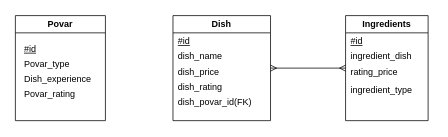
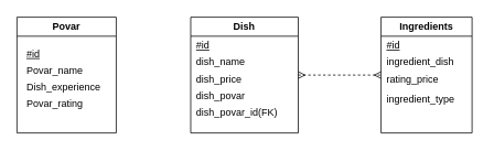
  <mxCell id="0" />
  <mxCell id="1" parent="0" />
  <mxCell id="2" value="Povar" style="swimlane;whiteSpace=wrap;html=1;" vertex="1" parent="1"><mxGeometry x="20" y="20" width="120" height="140" as="geometry" /></mxCell>
  <mxCell id="3" value="&lt;u&gt;#id&lt;/u&gt;" style="text;html=1;align=left;verticalAlign=middle;resizable=0;points=[];autosize=1;strokeColor=none;fillColor=none;" vertex="1" parent="2"><mxGeometry x="10" y="30" width="40" height="30" as="geometry" /></mxCell>
- <mxCell id="4" value="Povar_type" style="text;html=1;align=left;verticalAlign=middle;resizable=0;points=[];autosize=1;strokeColor=none;fillColor=none;" vertex="1" parent="2"><mxGeometry x="10" y="50" width="90" height="30" as="geometry" /></mxCell>
+ <mxCell id="4" value="Povar_name" style="text;html=1;align=left;verticalAlign=middle;resizable=0;points=[];autosize=1;strokeColor=none;fillColor=none;" vertex="1" parent="2"><mxGeometry x="10" y="50" width="90" height="30" as="geometry" /></mxCell>
  <mxCell id="5" value="Dish_experience" style="text;html=1;align=left;verticalAlign=middle;resizable=0;points=[];autosize=1;strokeColor=none;fillColor=none;" vertex="1" parent="2"><mxGeometry x="10" y="70" width="120" height="30" as="geometry" /></mxCell>
  <mxCell id="6" value="Povar_rating" style="text;html=1;align=left;verticalAlign=middle;resizable=0;points=[];autosize=1;strokeColor=none;fillColor=none;" vertex="1" parent="2"><mxGeometry x="10" y="90" width="90" height="30" as="geometry" /></mxCell>
- <mxCell id="7" style="edgeStyle=orthogonalEdgeStyle;rounded=0;orthogonalLoop=1;jettySize=auto;html=1;entryX=0;entryY=0.5;entryDx=0;entryDy=0;endArrow=ERmany;endFill=0;startArrow=ERmany;startFill=0;" edge="1" parent="1" source="8" target="14"><mxGeometry relative="1" as="geometry" /></mxCell>
+ <mxCell id="7" style="edgeStyle=orthogonalEdgeStyle;rounded=0;orthogonalLoop=1;jettySize=auto;html=1;entryX=0;entryY=0.5;entryDx=0;entryDy=0;endArrow=ERmany;endFill=0;startArrow=ERmany;startFill=0;dashed=1;" edge="1" parent="1" source="8" target="14"><mxGeometry relative="1" as="geometry" /></mxCell>
  <mxCell id="8" value="Dish" style="swimlane;whiteSpace=wrap;html=1;" vertex="1" parent="1"><mxGeometry x="230" y="20" width="130" height="140" as="geometry" /></mxCell>
  <mxCell id="9" value="&lt;u&gt;#id&lt;/u&gt;" style="text;html=1;align=left;verticalAlign=middle;resizable=0;points=[];autosize=1;strokeColor=none;fillColor=none;" vertex="1" parent="8"><mxGeometry x="5" y="20" width="40" height="30" as="geometry" /></mxCell>
  <mxCell id="10" value="dish_name" style="text;html=1;align=left;verticalAlign=middle;resizable=0;points=[];autosize=1;strokeColor=none;fillColor=none;" vertex="1" parent="8"><mxGeometry x="5" y="40" width="80" height="30" as="geometry" /></mxCell>
  <mxCell id="11" value="dish_price" style="text;html=1;align=left;verticalAlign=middle;resizable=0;points=[];autosize=1;strokeColor=none;fillColor=none;" vertex="1" parent="8"><mxGeometry x="5" y="60" width="80" height="30" as="geometry" /></mxCell>
- <mxCell id="12" value="dish_rating" style="text;html=1;align=left;verticalAlign=middle;resizable=0;points=[];autosize=1;strokeColor=none;fillColor=none;" vertex="1" parent="8"><mxGeometry x="5" y="80" width="80" height="30" as="geometry" /></mxCell>
+ <mxCell id="12" value="dish_povar" style="text;html=1;align=left;verticalAlign=middle;resizable=0;points=[];autosize=1;strokeColor=none;fillColor=none;" vertex="1" parent="8"><mxGeometry x="5" y="80" width="80" height="30" as="geometry" /></mxCell>
  <mxCell id="13" value="dish_povar_id(FK)" style="text;html=1;align=left;verticalAlign=middle;resizable=0;points=[];autosize=1;strokeColor=none;fillColor=none;" vertex="1" parent="8"><mxGeometry x="5" y="100" width="120" height="30" as="geometry" /></mxCell>
  <mxCell id="14" value="Ingredients" style="swimlane;whiteSpace=wrap;html=1;" vertex="1" parent="1"><mxGeometry x="460" y="20" width="110" height="140" as="geometry" /></mxCell>
  <mxCell id="15" value="&lt;u&gt;#id&lt;/u&gt;" style="text;html=1;align=left;verticalAlign=middle;resizable=0;points=[];autosize=1;strokeColor=none;fillColor=none;" vertex="1" parent="14"><mxGeometry x="5" y="20" width="40" height="30" as="geometry" /></mxCell>
  <mxCell id="16" value="ingredient_dish" style="text;html=1;align=left;verticalAlign=middle;resizable=0;points=[];autosize=1;strokeColor=none;fillColor=none;" vertex="1" parent="14"><mxGeometry x="5" y="40" width="110" height="30" as="geometry" /></mxCell>
  <mxCell id="17" value="rating_price" style="text;html=1;align=left;verticalAlign=middle;resizable=0;points=[];autosize=1;strokeColor=none;fillColor=none;" vertex="1" parent="14"><mxGeometry x="5" y="60" width="110" height="30" as="geometry" /></mxCell>
  <mxCell id="18" value="ingredient_type" style="text;html=1;align=left;verticalAlign=middle;resizable=0;points=[];autosize=1;strokeColor=none;fillColor=none;" vertex="1" parent="14"><mxGeometry x="5" y="85" width="110" height="30" as="geometry" /></mxCell>
